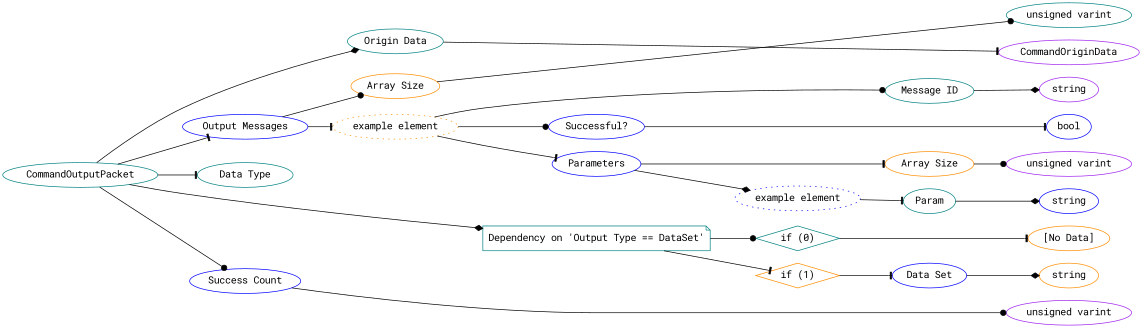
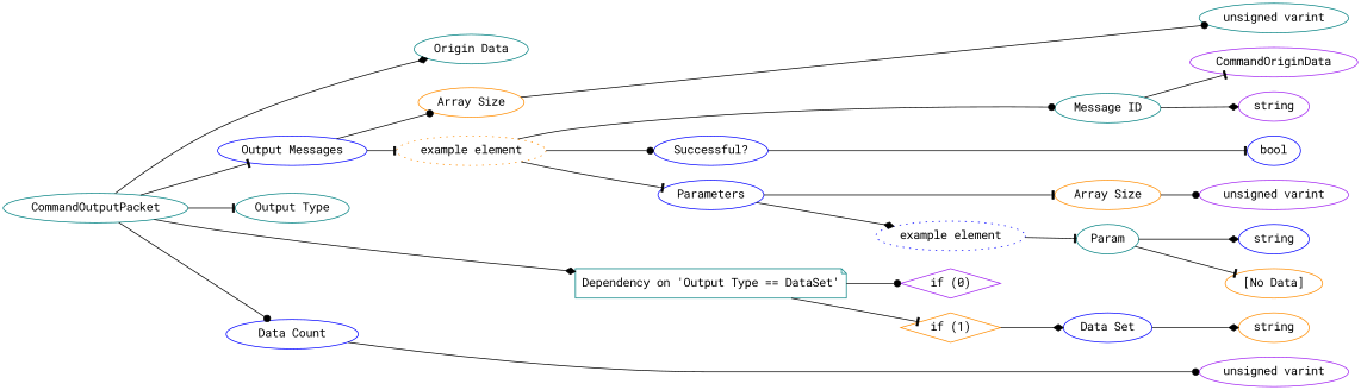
  digraph {
    fontname="Roboto Mono"
    rankdir=LR
    node [color=teal fontname="Roboto Mono"]
    edge [arrowhead=tee fontname="Roboto Mono"]
    n1 [color=purple label=CommandOriginData]
    n2 [color=purple label="unsigned varint"]
    n3 [label="unsigned varint"]
    n4 [color=blue label=bool]
    n5 [color=purple label=string]
    n6 [color=purple label="unsigned varint"]
    n7 [color=blue label=string]
    n8 [color=darkorange label="[No Data]"]
    n9 [color=darkorange label=string]
    n10 [label=CommandOutputPacket]
    n11 [label="Origin Data"]
-   n12 [label="Data Type"]
-   n13 [color=blue label="Success Count"]
+   n12 [label="Output Type"]
+   n13 [color=blue label="Data Count"]
    n14 [color=blue label="Output Messages"]
    n15 [label="Dependency on 'Output Type == DataSet'" shape=note]
    n16 [color=darkorange label="Array Size"]
    n17 [color=darkorange label="example element" style=dotted]
-   n18 [label="if (0)" shape=diamond]
+   n18 [color=purple label="if (0)" shape=diamond]
    n19 [color=darkorange label="if (1)" shape=diamond]
    n20 [color=blue label="Successful?"]
    n21 [label="Message ID"]
    n22 [color=blue label=Parameters]
    n23 [color=darkorange label="Array Size"]
    n24 [color=blue label="example element" style=dotted]
    n25 [label=Param]
    n26 [color=blue label="Data Set"]
    subgraph sub_1 {
      rank=max
      n1
      n2
      n3
      n4
      n5
      n6
      n7
      n8
      n9
    }
    n10 -> n11 [arrowhead=diamond]
    n10 -> n12
    n10 -> n13 [arrowhead=dot]
    n10 -> n14
    n10 -> n15 [arrowhead=diamond]
-   n11 -> n1
+   n21 -> n1
    n13 -> n2 [arrowhead=dot]
    n14 -> n16 [arrowhead=dot]
    n14 -> n17
    n15 -> n18 [arrowhead=dot]
    n15 -> n19
    n16 -> n3 [arrowhead=dot]
    n17 -> n20 [arrowhead=dot]
    n17 -> n21 [arrowhead=dot]
    n17 -> n22
-   n18 -> n8
-   n19 -> n26
+   n25 -> n8
+   n19 -> n26 [arrowhead=diamond]
    n20 -> n4
    n21 -> n5 [arrowhead=diamond]
    n22 -> n23
    n22 -> n24 [arrowhead=diamond]
    n23 -> n6 [arrowhead=dot]
    n24 -> n25
    n25 -> n7 [arrowhead=diamond]
    n26 -> n9 [arrowhead=diamond]
  }
